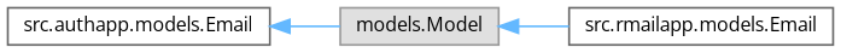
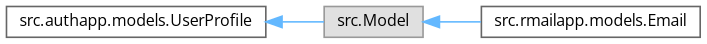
  digraph {
    fontname="Open Sans"
    rankdir=LR
    node [color=grey40 fillcolor=white fontname="Open Sans" fontsize=10 shape=box style=filled]
    edge [color=steelblue1 dir=back fontname="Open Sans" fontsize=10 labelfontname=Helvetica labelfontsize=10 style=solid]
-   n1 [color=grey60 fillcolor="#E0E0E0" height=0.2 label="models.Model" width=0.4]
+   n1 [color=grey60 fillcolor="#E0E0E0" height=0.2 label="src.Model" width=0.4]
    n2 [height=0.2 label="src.rmailapp.models.Email" width=0.4]
-   n3 [height=0.2 label="src.authapp.models.Email" width=0.4]
+   n3 [height=0.2 label="src.authapp.models.UserProfile" width=0.4]
    n1 -> n2
    n3 -> n1
  }
